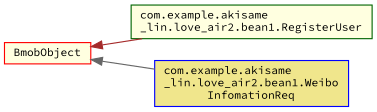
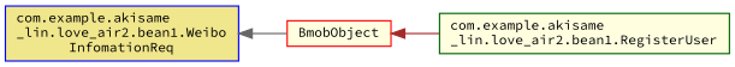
  digraph {
    fontname="Source Code Pro"
    rankdir=LR
    node [fillcolor=lightyellow fontname="Source Code Pro" fontsize=10 shape=record style=filled]
    edge [dir=back fontname="Source Code Pro" fontsize=10 labelfontname=Helvetica labelfontsize=10 style=solid]
    n1 [color=red height=0.2 label=BmobObject width=0.4]
    n2 [color=darkgreen height=0.2 label="com.example.akisame\l_lin.love_air2.bean1.RegisterUser" width=0.4]
    n3 [color=blue fillcolor=khaki height=0.2 label="com.example.akisame\l_lin.love_air2.bean1.Weibo\lInfomationReq" width=0.4]
    n1 -> n2 [color=brown]
-   n1 -> n3 [color=gray40]
+   n3 -> n1 [color=gray40]
  }
